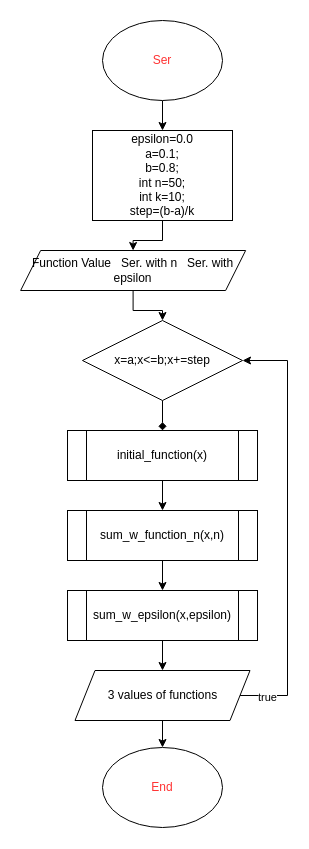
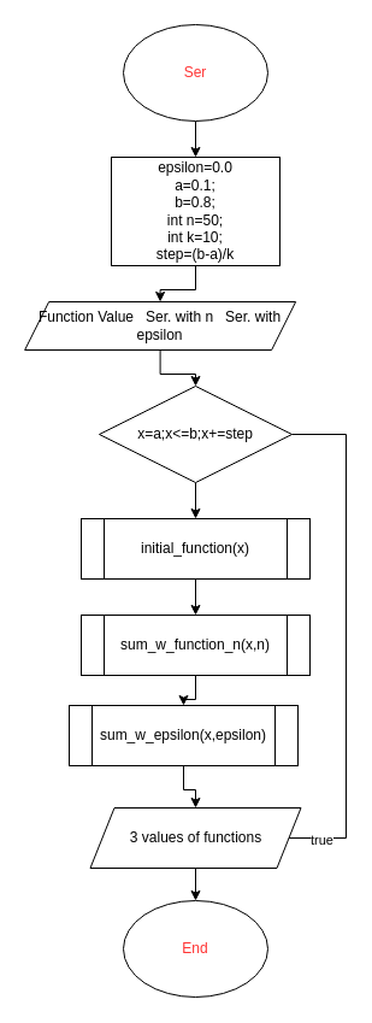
  <mxCell id="0" />
  <mxCell id="1" parent="0" />
  <mxCell id="2" style="edgeStyle=orthogonalEdgeStyle;rounded=0;orthogonalLoop=1;jettySize=auto;html=1;entryX=0.5;entryY=0;entryDx=0;entryDy=0;" edge="1" parent="1" source="3" target="5"><mxGeometry relative="1" as="geometry" /></mxCell>
  <mxCell id="3" value="&lt;font color=&quot;#ff3333&quot;&gt;Ser&lt;/font&gt;" style="ellipse;whiteSpace=wrap;html=1;" vertex="1" parent="1"><mxGeometry x="102" y="20" width="120" height="80" as="geometry" /></mxCell>
  <mxCell id="4" style="edgeStyle=orthogonalEdgeStyle;rounded=0;orthogonalLoop=1;jettySize=auto;html=1;" edge="1" parent="1" source="5" target="7"><mxGeometry relative="1" as="geometry" /></mxCell>
  <mxCell id="5" value="epsilon=0.0&lt;div&gt;a=0.1;&lt;/div&gt;&lt;div&gt;b=0.8;&lt;/div&gt;&lt;div&gt;int n=50;&lt;/div&gt;&lt;div&gt;int k=10;&lt;/div&gt;&lt;div&gt;step=(b-a)/k&lt;/div&gt;" style="rounded=0;whiteSpace=wrap;html=1;" vertex="1" parent="1"><mxGeometry x="92" y="130" width="140" height="90" as="geometry" /></mxCell>
  <mxCell id="6" style="edgeStyle=orthogonalEdgeStyle;rounded=0;orthogonalLoop=1;jettySize=auto;html=1;" edge="1" parent="1" source="7" target="9"><mxGeometry relative="1" as="geometry" /></mxCell>
  <mxCell id="7" value="Function Value&amp;nbsp; &amp;nbsp;&lt;span style=&quot;background-color: initial;&quot;&gt;Ser. with n&amp;nbsp; &amp;nbsp;&lt;/span&gt;&lt;span style=&quot;background-color: initial;&quot;&gt;Ser. with epsilon&lt;/span&gt;" style="shape=parallelogram;perimeter=parallelogramPerimeter;whiteSpace=wrap;html=1;fixedSize=1;" vertex="1" parent="1"><mxGeometry x="20.13" y="250" width="225" height="40" as="geometry" /></mxCell>
- <mxCell id="8" style="edgeStyle=orthogonalEdgeStyle;rounded=0;orthogonalLoop=1;jettySize=auto;html=1;entryX=0.5;entryY=0;entryDx=0;entryDy=0;endArrow=diamond;" edge="1" parent="1" source="9" target="11"><mxGeometry relative="1" as="geometry" /></mxCell>
+ <mxCell id="8" style="edgeStyle=orthogonalEdgeStyle;rounded=0;orthogonalLoop=1;jettySize=auto;html=1;entryX=0.5;entryY=0;entryDx=0;entryDy=0;" edge="1" parent="1" source="9" target="11"><mxGeometry relative="1" as="geometry" /></mxCell>
  <mxCell id="9" value="x=a;x&amp;lt;=b;x+=step" style="rhombus;whiteSpace=wrap;html=1;" vertex="1" parent="1"><mxGeometry x="82.01" y="320" width="160" height="80" as="geometry" /></mxCell>
  <mxCell id="10" style="edgeStyle=orthogonalEdgeStyle;rounded=0;orthogonalLoop=1;jettySize=auto;html=1;entryX=0.5;entryY=0;entryDx=0;entryDy=0;" edge="1" parent="1" source="11" target="13"><mxGeometry relative="1" as="geometry" /></mxCell>
  <mxCell id="11" value="initial_function(x)" style="shape=process;whiteSpace=wrap;html=1;backgroundOutline=1;" vertex="1" parent="1"><mxGeometry x="67.01" y="430" width="190" height="50" as="geometry" /></mxCell>
  <mxCell id="12" style="edgeStyle=orthogonalEdgeStyle;rounded=0;orthogonalLoop=1;jettySize=auto;html=1;entryX=0.5;entryY=0;entryDx=0;entryDy=0;" edge="1" parent="1" source="13" target="15"><mxGeometry relative="1" as="geometry" /></mxCell>
  <mxCell id="13" value="sum_w_function_n(x,n)" style="shape=process;whiteSpace=wrap;html=1;backgroundOutline=1;" vertex="1" parent="1"><mxGeometry x="67" y="510" width="190" height="50" as="geometry" /></mxCell>
  <mxCell id="14" style="edgeStyle=orthogonalEdgeStyle;rounded=0;orthogonalLoop=1;jettySize=auto;html=1;entryX=0.5;entryY=0;entryDx=0;entryDy=0;" edge="1" parent="1" source="15" target="19"><mxGeometry relative="1" as="geometry" /></mxCell>
- <mxCell id="15" value="sum_w_epsilon(x,epsilon)" style="shape=process;whiteSpace=wrap;html=1;backgroundOutline=1;" vertex="1" parent="1"><mxGeometry x="67.01" y="590" width="190" height="50" as="geometry" /></mxCell>
- <mxCell id="16" style="edgeStyle=orthogonalEdgeStyle;rounded=0;orthogonalLoop=1;jettySize=auto;html=1;entryX=1;entryY=0.5;entryDx=0;entryDy=0;" edge="1" parent="1" source="19" target="9"><mxGeometry relative="1" as="geometry"><Array as="points"><mxPoint x="287" y="695" /><mxPoint x="287" y="360" /></Array></mxGeometry></mxCell>
+ <mxCell id="15" value="sum_w_epsilon(x,epsilon)" style="shape=process;whiteSpace=wrap;html=1;backgroundOutline=1;" vertex="1" parent="1"><mxGeometry x="57.01" y="585" width="190" height="50" as="geometry" /></mxCell>
+ <mxCell id="16" style="edgeStyle=orthogonalEdgeStyle;rounded=0;orthogonalLoop=1;jettySize=auto;html=1;entryX=1;entryY=0.5;entryDx=0;entryDy=0;endArrow=none;" edge="1" parent="1" source="19" target="9"><mxGeometry relative="1" as="geometry"><Array as="points"><mxPoint x="287" y="695" /><mxPoint x="287" y="360" /></Array></mxGeometry></mxCell>
  <mxCell id="17" value="true" style="edgeLabel;html=1;align=center;verticalAlign=middle;resizable=0;points=[];" vertex="1" connectable="0" parent="16"><mxGeometry x="-0.876" y="-1" relative="1" as="geometry"><mxPoint as="offset" /></mxGeometry></mxCell>
  <mxCell id="18" style="edgeStyle=orthogonalEdgeStyle;rounded=0;orthogonalLoop=1;jettySize=auto;html=1;" edge="1" parent="1" source="19" target="20"><mxGeometry relative="1" as="geometry" /></mxCell>
  <mxCell id="19" value="3 values of functions" style="shape=parallelogram;perimeter=parallelogramPerimeter;whiteSpace=wrap;html=1;fixedSize=1;" vertex="1" parent="1"><mxGeometry x="74.51" y="670" width="175" height="50" as="geometry" /></mxCell>
  <mxCell id="20" value="&lt;font color=&quot;#ff3333&quot;&gt;End&lt;/font&gt;" style="ellipse;whiteSpace=wrap;html=1;" vertex="1" parent="1"><mxGeometry x="102" y="747" width="120" height="80" as="geometry" /></mxCell>
